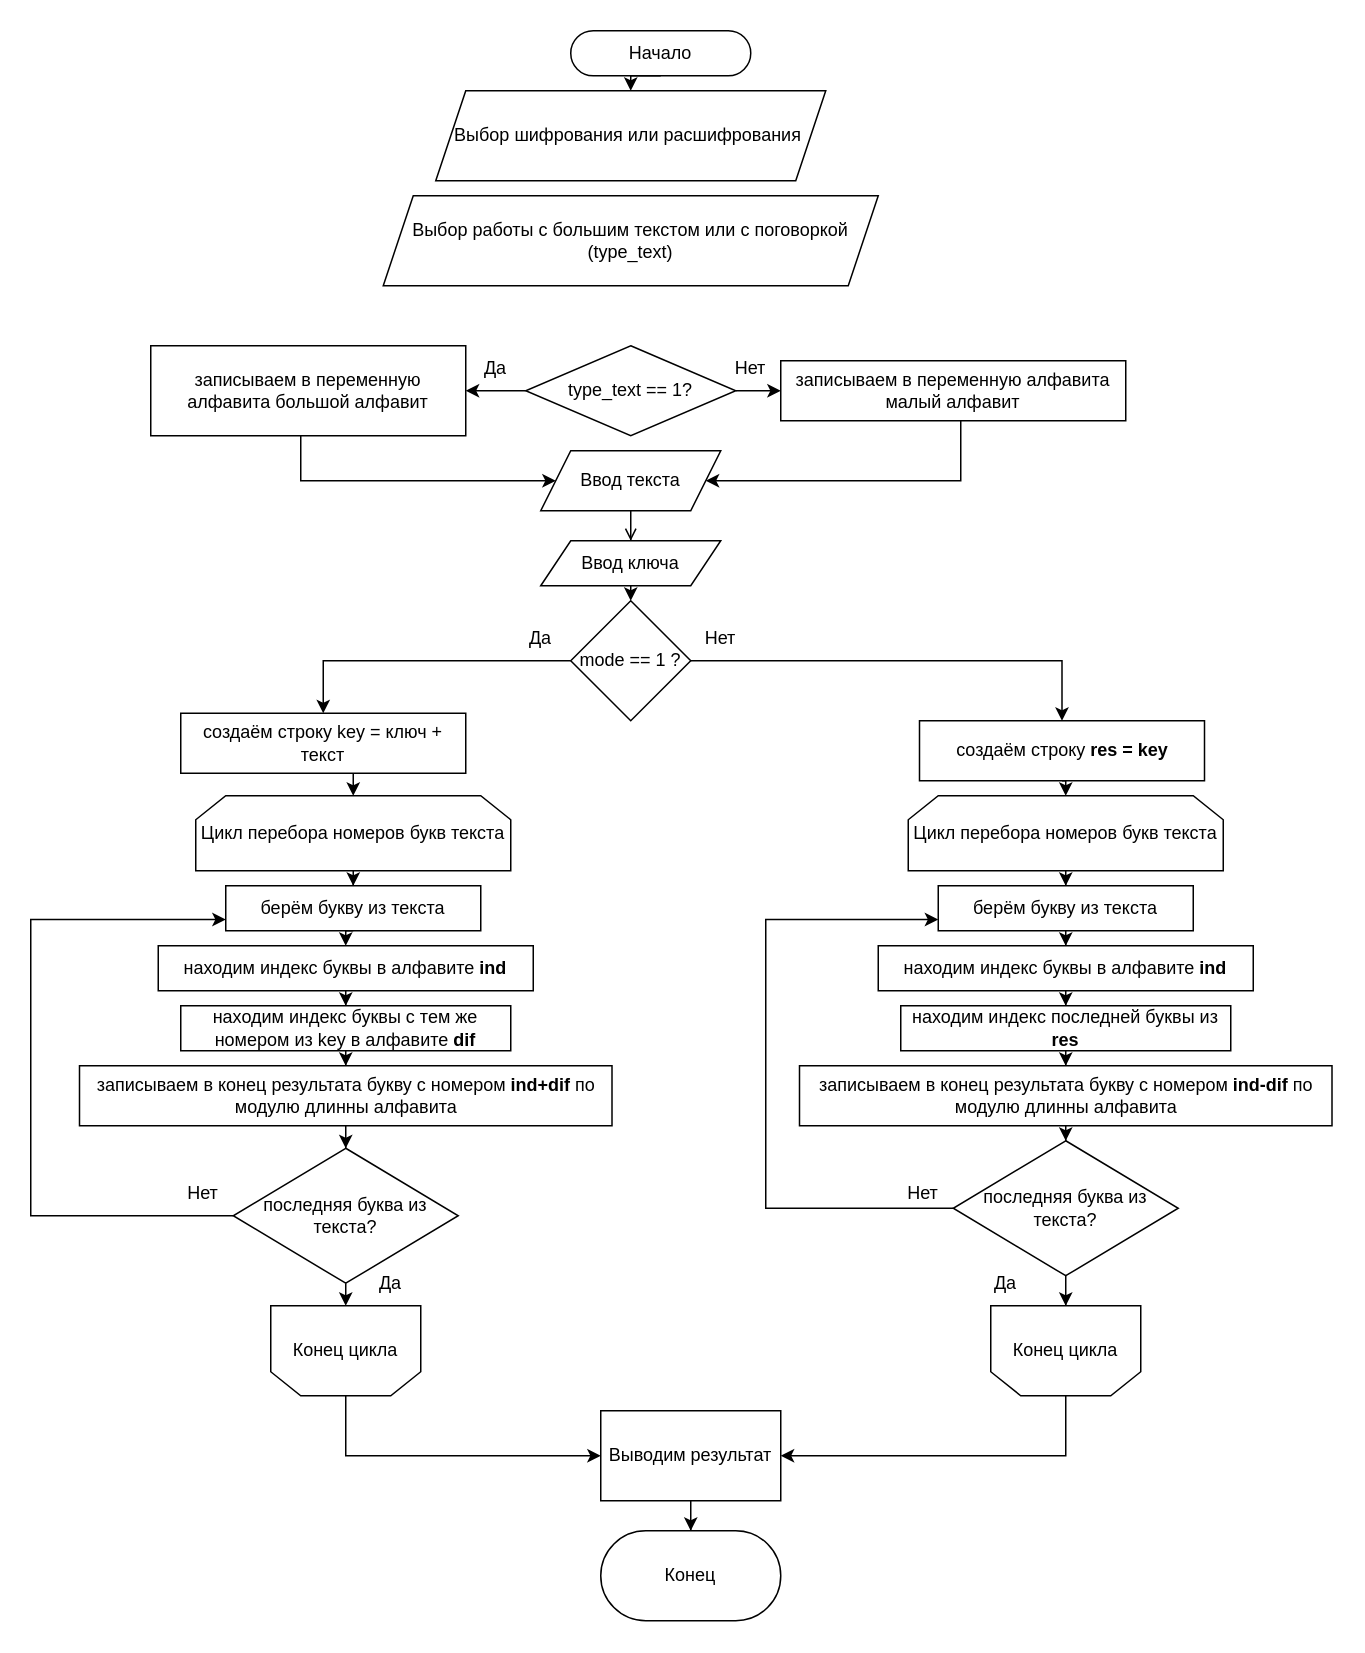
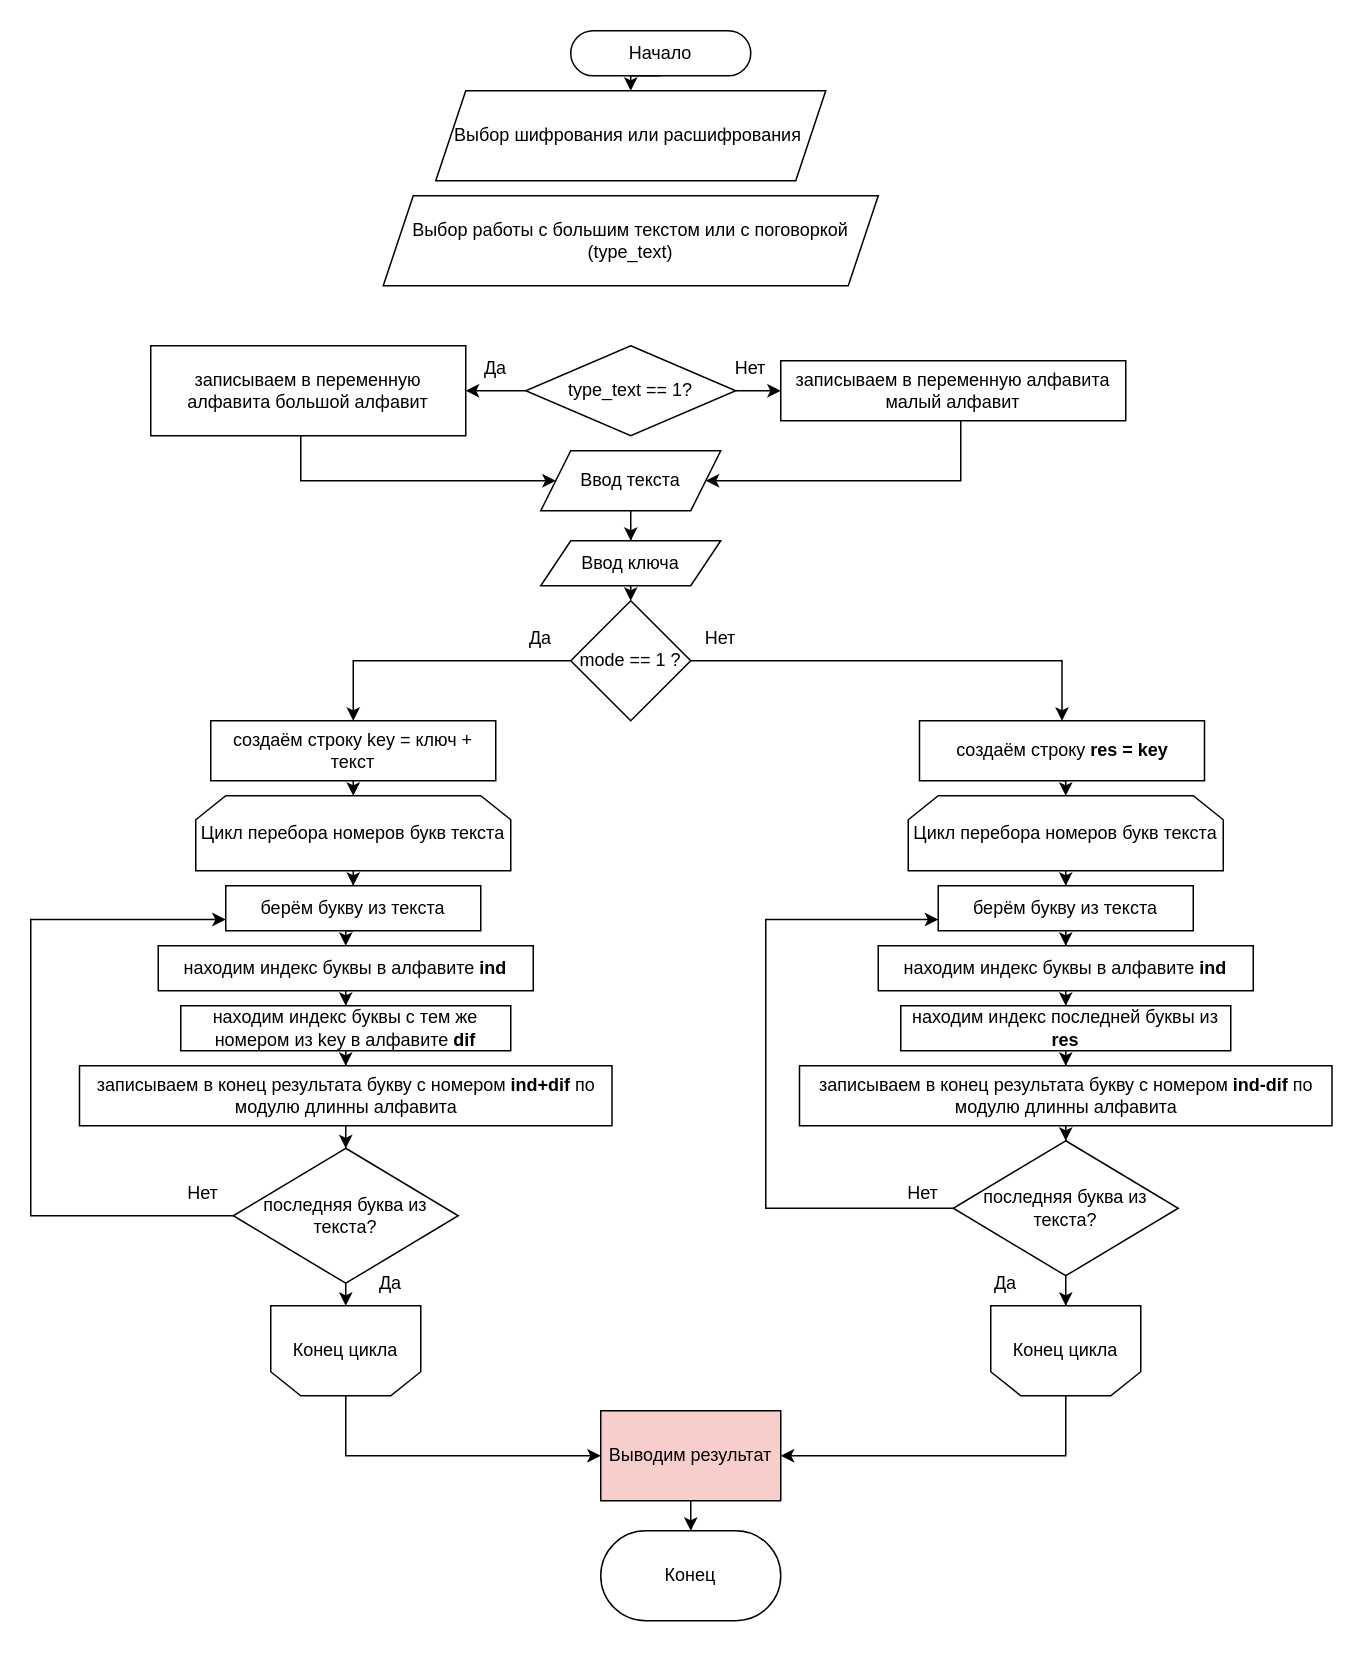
  <mxCell id="0" />
  <mxCell id="1" parent="0" />
  <mxCell id="2" style="edgeStyle=orthogonalEdgeStyle;rounded=0;orthogonalLoop=1;jettySize=auto;html=1;exitX=0.5;exitY=1;exitDx=0;exitDy=0;entryX=0.5;entryY=0;entryDx=0;entryDy=0;" edge="1" parent="1" source="3" target="4"><mxGeometry relative="1" as="geometry" /></mxCell>
  <mxCell id="3" value="Начало" style="rounded=1;whiteSpace=wrap;html=1;arcSize=50;" vertex="1" parent="1"><mxGeometry x="380" y="20" width="120" height="30" as="geometry" /></mxCell>
  <mxCell id="4" value="Выбор шифрования или расшифрования&amp;nbsp;" style="shape=parallelogram;perimeter=parallelogramPerimeter;whiteSpace=wrap;html=1;fixedSize=1;" vertex="1" parent="1"><mxGeometry x="290" y="60" width="260" height="60" as="geometry" /></mxCell>
  <mxCell id="5" value="Выбор работы с большим текстом или с поговоркой (type_text)" style="shape=parallelogram;perimeter=parallelogramPerimeter;whiteSpace=wrap;html=1;fixedSize=1;" vertex="1" parent="1"><mxGeometry x="255" y="130" width="330" height="60" as="geometry" /></mxCell>
- <mxCell id="6" value="" style="edgeStyle=orthogonalEdgeStyle;rounded=0;orthogonalLoop=1;jettySize=auto;html=1;endArrow=open;" edge="1" parent="1" source="7" target="9"><mxGeometry relative="1" as="geometry" /></mxCell>
+ <mxCell id="6" value="" style="edgeStyle=orthogonalEdgeStyle;rounded=0;orthogonalLoop=1;jettySize=auto;html=1;" edge="1" parent="1" source="7" target="9"><mxGeometry relative="1" as="geometry" /></mxCell>
  <mxCell id="7" value="Ввод текста" style="shape=parallelogram;perimeter=parallelogramPerimeter;whiteSpace=wrap;html=1;fixedSize=1;" vertex="1" parent="1"><mxGeometry x="360" y="300" width="120" height="40" as="geometry" /></mxCell>
  <mxCell id="8" style="edgeStyle=orthogonalEdgeStyle;rounded=0;orthogonalLoop=1;jettySize=auto;html=1;exitX=0.5;exitY=1;exitDx=0;exitDy=0;entryX=0.5;entryY=0;entryDx=0;entryDy=0;" edge="1" parent="1" source="9" target="21"><mxGeometry relative="1" as="geometry" /></mxCell>
  <mxCell id="9" value="Ввод ключа" style="shape=parallelogram;perimeter=parallelogramPerimeter;whiteSpace=wrap;html=1;fixedSize=1;" vertex="1" parent="1"><mxGeometry x="360" y="360" width="120" height="30" as="geometry" /></mxCell>
  <mxCell id="10" value="" style="edgeStyle=orthogonalEdgeStyle;rounded=0;orthogonalLoop=1;jettySize=auto;html=1;" edge="1" parent="1" source="12" target="14"><mxGeometry relative="1" as="geometry" /></mxCell>
  <mxCell id="11" value="" style="edgeStyle=orthogonalEdgeStyle;rounded=0;orthogonalLoop=1;jettySize=auto;html=1;" edge="1" parent="1" source="12" target="16"><mxGeometry relative="1" as="geometry" /></mxCell>
  <mxCell id="12" value="type_text == 1?" style="rhombus;whiteSpace=wrap;html=1;" vertex="1" parent="1"><mxGeometry x="350" y="230" width="140" height="60" as="geometry" /></mxCell>
  <mxCell id="13" style="edgeStyle=orthogonalEdgeStyle;rounded=0;orthogonalLoop=1;jettySize=auto;html=1;" edge="1" parent="1" source="14" target="7"><mxGeometry relative="1" as="geometry"><Array as="points"><mxPoint x="200" y="320" /></Array></mxGeometry></mxCell>
  <mxCell id="14" value="записываем в переменную алфавита большой алфавит" style="rounded=0;whiteSpace=wrap;html=1;" vertex="1" parent="1"><mxGeometry x="100" y="230" width="210" height="60" as="geometry" /></mxCell>
  <mxCell id="15" style="edgeStyle=orthogonalEdgeStyle;rounded=0;orthogonalLoop=1;jettySize=auto;html=1;entryX=1;entryY=0.5;entryDx=0;entryDy=0;" edge="1" parent="1" source="16" target="7"><mxGeometry relative="1" as="geometry"><Array as="points"><mxPoint x="640" y="320" /></Array></mxGeometry></mxCell>
  <mxCell id="16" value="записываем в переменную алфавита малый алфавит" style="rounded=0;whiteSpace=wrap;html=1;" vertex="1" parent="1"><mxGeometry x="520" y="240" width="230" height="40" as="geometry" /></mxCell>
  <mxCell id="17" value="Да" style="text;html=1;align=center;verticalAlign=middle;whiteSpace=wrap;rounded=0;" vertex="1" parent="1"><mxGeometry x="300" y="230" width="60" height="30" as="geometry" /></mxCell>
  <mxCell id="18" value="Нет" style="text;html=1;align=center;verticalAlign=middle;whiteSpace=wrap;rounded=0;" vertex="1" parent="1"><mxGeometry x="470" y="230" width="60" height="30" as="geometry" /></mxCell>
  <mxCell id="19" style="edgeStyle=orthogonalEdgeStyle;rounded=0;orthogonalLoop=1;jettySize=auto;html=1;entryX=0.5;entryY=0;entryDx=0;entryDy=0;" edge="1" parent="1" source="21" target="25"><mxGeometry relative="1" as="geometry" /></mxCell>
  <mxCell id="20" style="edgeStyle=orthogonalEdgeStyle;rounded=0;orthogonalLoop=1;jettySize=auto;html=1;entryX=0.5;entryY=0;entryDx=0;entryDy=0;" edge="1" parent="1" source="21" target="43"><mxGeometry relative="1" as="geometry" /></mxCell>
  <mxCell id="21" value="mode == 1 ?" style="rhombus;whiteSpace=wrap;html=1;" vertex="1" parent="1"><mxGeometry x="380" y="400" width="80" height="80" as="geometry" /></mxCell>
  <mxCell id="22" value="" style="edgeStyle=orthogonalEdgeStyle;rounded=0;orthogonalLoop=1;jettySize=auto;html=1;" edge="1" parent="1" source="23" target="27"><mxGeometry relative="1" as="geometry" /></mxCell>
  <mxCell id="23" value="Цикл перебора номеров букв текста" style="shape=loopLimit;whiteSpace=wrap;html=1;" vertex="1" parent="1"><mxGeometry x="130" y="530" width="210" height="50" as="geometry" /></mxCell>
  <mxCell id="24" style="edgeStyle=orthogonalEdgeStyle;rounded=0;orthogonalLoop=1;jettySize=auto;html=1;exitX=0.5;exitY=1;exitDx=0;exitDy=0;entryX=0.5;entryY=0;entryDx=0;entryDy=0;" edge="1" parent="1" source="25" target="23"><mxGeometry relative="1" as="geometry" /></mxCell>
- <mxCell id="25" value="создаём строку key = ключ + текст" style="rounded=0;whiteSpace=wrap;html=1;" vertex="1" parent="1"><mxGeometry x="120" y="475" width="190" height="40" as="geometry" /></mxCell>
+ <mxCell id="25" value="создаём строку key = ключ + текст" style="rounded=0;whiteSpace=wrap;html=1;" vertex="1" parent="1"><mxGeometry x="140" y="480" width="190" height="40" as="geometry" /></mxCell>
  <mxCell id="26" style="edgeStyle=orthogonalEdgeStyle;rounded=0;orthogonalLoop=1;jettySize=auto;html=1;exitX=0.5;exitY=1;exitDx=0;exitDy=0;entryX=0.5;entryY=0;entryDx=0;entryDy=0;" edge="1" parent="1" source="27" target="29"><mxGeometry relative="1" as="geometry" /></mxCell>
  <mxCell id="27" value="берём букву из текста" style="rounded=0;whiteSpace=wrap;html=1;" vertex="1" parent="1"><mxGeometry x="150" y="590" width="170" height="30" as="geometry" /></mxCell>
  <mxCell id="28" value="" style="edgeStyle=orthogonalEdgeStyle;rounded=0;orthogonalLoop=1;jettySize=auto;html=1;" edge="1" parent="1" source="29" target="31"><mxGeometry relative="1" as="geometry" /></mxCell>
  <mxCell id="29" value="находим индекс буквы в алфавите &lt;b&gt;ind&lt;/b&gt;" style="rounded=0;whiteSpace=wrap;html=1;" vertex="1" parent="1"><mxGeometry x="105" y="630" width="250" height="30" as="geometry" /></mxCell>
  <mxCell id="30" value="" style="edgeStyle=orthogonalEdgeStyle;rounded=0;orthogonalLoop=1;jettySize=auto;html=1;" edge="1" parent="1" source="31" target="33"><mxGeometry relative="1" as="geometry" /></mxCell>
  <mxCell id="31" value="находим индекс буквы с тем же номером из key в алфавите &lt;b&gt;dif&lt;/b&gt;" style="rounded=0;whiteSpace=wrap;html=1;" vertex="1" parent="1"><mxGeometry x="120" y="670" width="220" height="30" as="geometry" /></mxCell>
  <mxCell id="32" value="" style="edgeStyle=orthogonalEdgeStyle;rounded=0;orthogonalLoop=1;jettySize=auto;html=1;" edge="1" parent="1" source="33" target="36"><mxGeometry relative="1" as="geometry" /></mxCell>
  <mxCell id="33" value="записываем в конец результата букву с номером &lt;b&gt;ind+dif &lt;/b&gt;по модулю длинны алфавита" style="rounded=0;whiteSpace=wrap;html=1;" vertex="1" parent="1"><mxGeometry x="52.5" y="710" width="355" height="40" as="geometry" /></mxCell>
  <mxCell id="34" style="edgeStyle=orthogonalEdgeStyle;rounded=0;orthogonalLoop=1;jettySize=auto;html=1;exitX=0.5;exitY=1;exitDx=0;exitDy=0;entryX=0.5;entryY=1;entryDx=0;entryDy=0;" edge="1" parent="1" source="36" target="38"><mxGeometry relative="1" as="geometry" /></mxCell>
  <mxCell id="35" style="edgeStyle=orthogonalEdgeStyle;rounded=0;orthogonalLoop=1;jettySize=auto;html=1;entryX=0;entryY=0.75;entryDx=0;entryDy=0;" edge="1" parent="1" source="36" target="27"><mxGeometry relative="1" as="geometry"><Array as="points"><mxPoint x="20" y="810" /><mxPoint x="20" y="613" /></Array></mxGeometry></mxCell>
  <mxCell id="36" value="последняя буква из текста?" style="rhombus;whiteSpace=wrap;html=1;" vertex="1" parent="1"><mxGeometry x="155" y="765" width="150" height="90" as="geometry" /></mxCell>
  <mxCell id="37" style="edgeStyle=orthogonalEdgeStyle;rounded=0;orthogonalLoop=1;jettySize=auto;html=1;exitX=0.5;exitY=0;exitDx=0;exitDy=0;entryX=0;entryY=0.5;entryDx=0;entryDy=0;" edge="1" parent="1" source="38" target="61"><mxGeometry relative="1" as="geometry" /></mxCell>
  <mxCell id="38" value="" style="shape=loopLimit;whiteSpace=wrap;html=1;rotation=-180;" vertex="1" parent="1"><mxGeometry x="180" y="870" width="100" height="60" as="geometry" /></mxCell>
  <mxCell id="39" value="Конец цикла" style="text;html=1;align=center;verticalAlign=middle;whiteSpace=wrap;rounded=0;" vertex="1" parent="1"><mxGeometry x="185" y="885" width="90" height="30" as="geometry" /></mxCell>
  <mxCell id="40" style="edgeStyle=orthogonalEdgeStyle;rounded=0;orthogonalLoop=1;jettySize=auto;html=1;exitX=0.5;exitY=1;exitDx=0;exitDy=0;" edge="1" parent="1" source="41" target="45"><mxGeometry relative="1" as="geometry" /></mxCell>
  <mxCell id="41" value="Цикл перебора номеров букв текста" style="shape=loopLimit;whiteSpace=wrap;html=1;" vertex="1" parent="1"><mxGeometry x="605" y="530" width="210" height="50" as="geometry" /></mxCell>
  <mxCell id="42" style="edgeStyle=orthogonalEdgeStyle;rounded=0;orthogonalLoop=1;jettySize=auto;html=1;exitX=0.5;exitY=1;exitDx=0;exitDy=0;entryX=0.5;entryY=0;entryDx=0;entryDy=0;" edge="1" parent="1" source="43" target="41"><mxGeometry relative="1" as="geometry" /></mxCell>
  <mxCell id="43" value="создаём строку &lt;b&gt;res = key&lt;/b&gt;" style="rounded=0;whiteSpace=wrap;html=1;" vertex="1" parent="1"><mxGeometry x="612.5" y="480" width="190" height="40" as="geometry" /></mxCell>
  <mxCell id="44" value="" style="edgeStyle=orthogonalEdgeStyle;rounded=0;orthogonalLoop=1;jettySize=auto;html=1;" edge="1" parent="1" source="45" target="47"><mxGeometry relative="1" as="geometry" /></mxCell>
  <mxCell id="45" value="берём букву из текста" style="rounded=0;whiteSpace=wrap;html=1;" vertex="1" parent="1"><mxGeometry x="625" y="590" width="170" height="30" as="geometry" /></mxCell>
  <mxCell id="46" style="edgeStyle=orthogonalEdgeStyle;rounded=0;orthogonalLoop=1;jettySize=auto;html=1;exitX=0.5;exitY=1;exitDx=0;exitDy=0;" edge="1" parent="1" source="47" target="49"><mxGeometry relative="1" as="geometry" /></mxCell>
  <mxCell id="47" value="находим индекс буквы в алфавите &lt;b&gt;ind&lt;/b&gt;" style="rounded=0;whiteSpace=wrap;html=1;" vertex="1" parent="1"><mxGeometry x="585" y="630" width="250" height="30" as="geometry" /></mxCell>
  <mxCell id="48" value="" style="edgeStyle=orthogonalEdgeStyle;rounded=0;orthogonalLoop=1;jettySize=auto;html=1;" edge="1" parent="1" source="49" target="51"><mxGeometry relative="1" as="geometry" /></mxCell>
  <mxCell id="49" value="находим индекс последней буквы из &lt;b&gt;res&lt;/b&gt;" style="rounded=0;whiteSpace=wrap;html=1;" vertex="1" parent="1"><mxGeometry x="600" y="670" width="220" height="30" as="geometry" /></mxCell>
  <mxCell id="50" value="" style="edgeStyle=orthogonalEdgeStyle;rounded=0;orthogonalLoop=1;jettySize=auto;html=1;" edge="1" parent="1" source="51" target="54"><mxGeometry relative="1" as="geometry" /></mxCell>
  <mxCell id="51" value="записываем в конец результата букву с номером &lt;b&gt;ind-dif &lt;/b&gt;по модулю длинны алфавита" style="rounded=0;whiteSpace=wrap;html=1;" vertex="1" parent="1"><mxGeometry x="532.5" y="710" width="355" height="40" as="geometry" /></mxCell>
  <mxCell id="52" style="edgeStyle=orthogonalEdgeStyle;rounded=0;orthogonalLoop=1;jettySize=auto;html=1;entryX=0;entryY=0.75;entryDx=0;entryDy=0;" edge="1" parent="1" source="54" target="45"><mxGeometry relative="1" as="geometry"><Array as="points"><mxPoint x="510" y="805" /><mxPoint x="510" y="613" /></Array></mxGeometry></mxCell>
  <mxCell id="53" style="edgeStyle=orthogonalEdgeStyle;rounded=0;orthogonalLoop=1;jettySize=auto;html=1;" edge="1" parent="1" source="54" target="56"><mxGeometry relative="1" as="geometry" /></mxCell>
  <mxCell id="54" value="последняя буква из текста?" style="rhombus;whiteSpace=wrap;html=1;" vertex="1" parent="1"><mxGeometry x="635" y="760" width="150" height="90" as="geometry" /></mxCell>
  <mxCell id="55" style="edgeStyle=orthogonalEdgeStyle;rounded=0;orthogonalLoop=1;jettySize=auto;html=1;exitX=0.5;exitY=0;exitDx=0;exitDy=0;entryX=1;entryY=0.5;entryDx=0;entryDy=0;" edge="1" parent="1" source="56" target="61"><mxGeometry relative="1" as="geometry" /></mxCell>
  <mxCell id="56" value="" style="shape=loopLimit;whiteSpace=wrap;html=1;rotation=-180;" vertex="1" parent="1"><mxGeometry x="660" y="870" width="100" height="60" as="geometry" /></mxCell>
  <mxCell id="57" value="Конец цикла" style="text;html=1;align=center;verticalAlign=middle;whiteSpace=wrap;rounded=0;" vertex="1" parent="1"><mxGeometry x="665" y="885" width="90" height="30" as="geometry" /></mxCell>
  <mxCell id="58" value="Да" style="text;html=1;align=center;verticalAlign=middle;whiteSpace=wrap;rounded=0;" vertex="1" parent="1"><mxGeometry x="330" y="410" width="60" height="30" as="geometry" /></mxCell>
  <mxCell id="59" value="Нет" style="text;html=1;align=center;verticalAlign=middle;whiteSpace=wrap;rounded=0;" vertex="1" parent="1"><mxGeometry x="450" y="410" width="60" height="30" as="geometry" /></mxCell>
  <mxCell id="60" value="" style="edgeStyle=orthogonalEdgeStyle;rounded=0;orthogonalLoop=1;jettySize=auto;html=1;" edge="1" parent="1" source="61" target="62"><mxGeometry relative="1" as="geometry" /></mxCell>
- <mxCell id="61" value="Выводим результат" style="rounded=0;whiteSpace=wrap;html=1;" vertex="1" parent="1"><mxGeometry x="400" y="940" width="120" height="60" as="geometry" /></mxCell>
+ <mxCell id="61" value="Выводим результат" style="rounded=0;whiteSpace=wrap;html=1;fillColor=#f8cecc;" vertex="1" parent="1"><mxGeometry x="400" y="940" width="120" height="60" as="geometry" /></mxCell>
  <mxCell id="62" value="Конец" style="rounded=1;whiteSpace=wrap;html=1;arcSize=50;" vertex="1" parent="1"><mxGeometry x="400" y="1020" width="120" height="60" as="geometry" /></mxCell>
  <mxCell id="63" value="Да" style="text;html=1;align=center;verticalAlign=middle;whiteSpace=wrap;rounded=0;" vertex="1" parent="1"><mxGeometry x="230" y="840" width="60" height="30" as="geometry" /></mxCell>
  <mxCell id="64" value="Нет" style="text;html=1;align=center;verticalAlign=middle;whiteSpace=wrap;rounded=0;" vertex="1" parent="1"><mxGeometry x="105" y="780" width="60" height="30" as="geometry" /></mxCell>
  <mxCell id="65" value="Да" style="text;html=1;align=center;verticalAlign=middle;whiteSpace=wrap;rounded=0;" vertex="1" parent="1"><mxGeometry x="640" y="840" width="60" height="30" as="geometry" /></mxCell>
  <mxCell id="66" value="Нет" style="text;html=1;align=center;verticalAlign=middle;whiteSpace=wrap;rounded=0;" vertex="1" parent="1"><mxGeometry x="585" y="780" width="60" height="30" as="geometry" /></mxCell>
